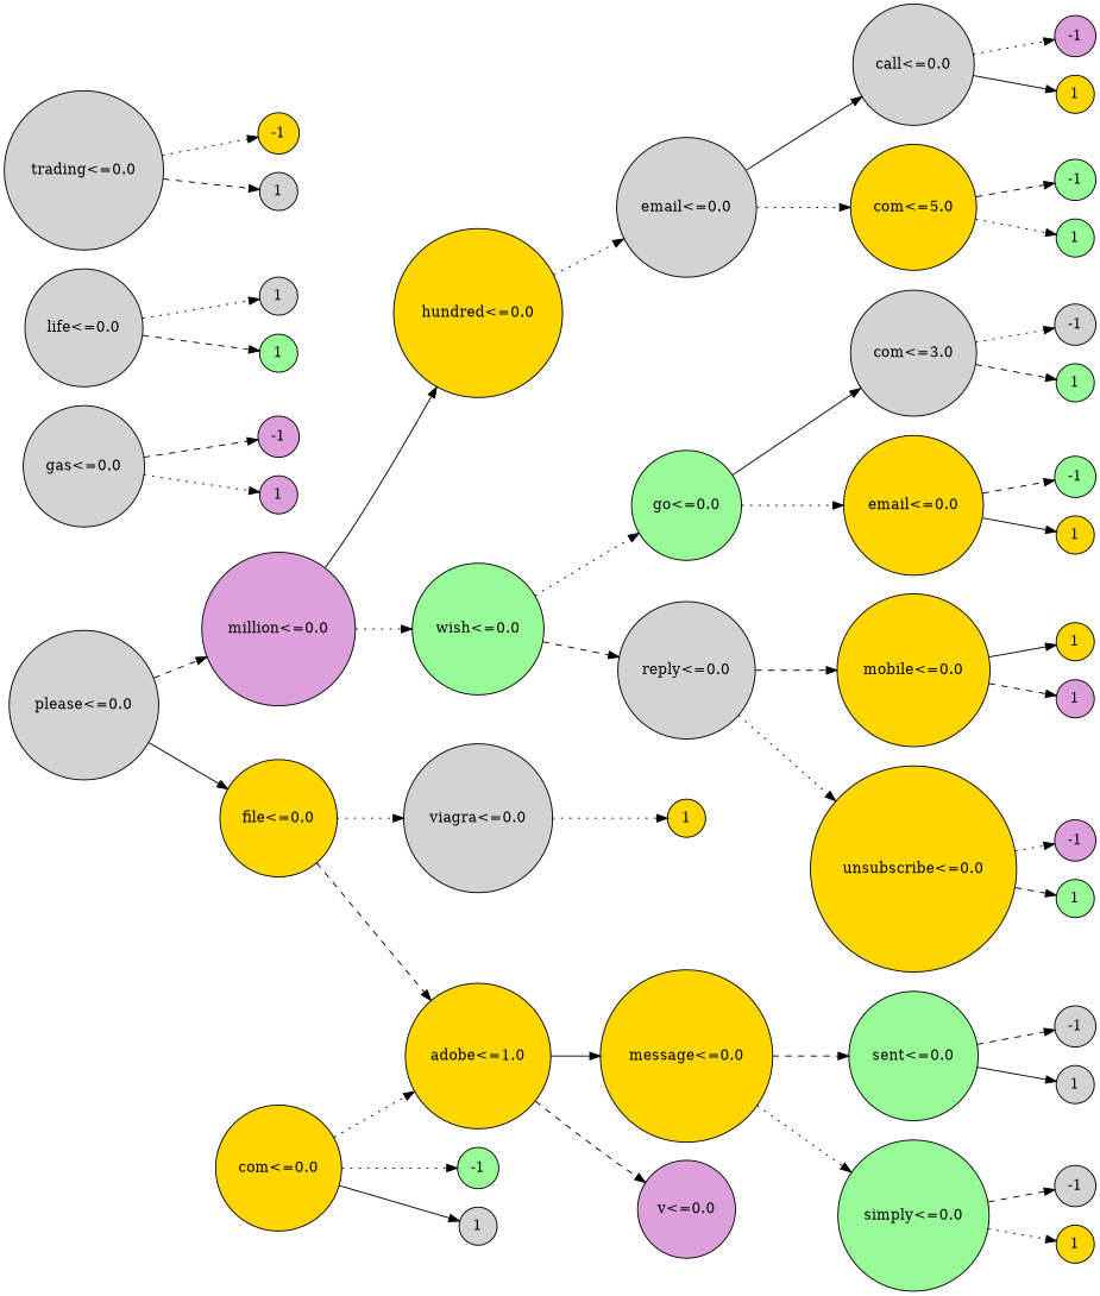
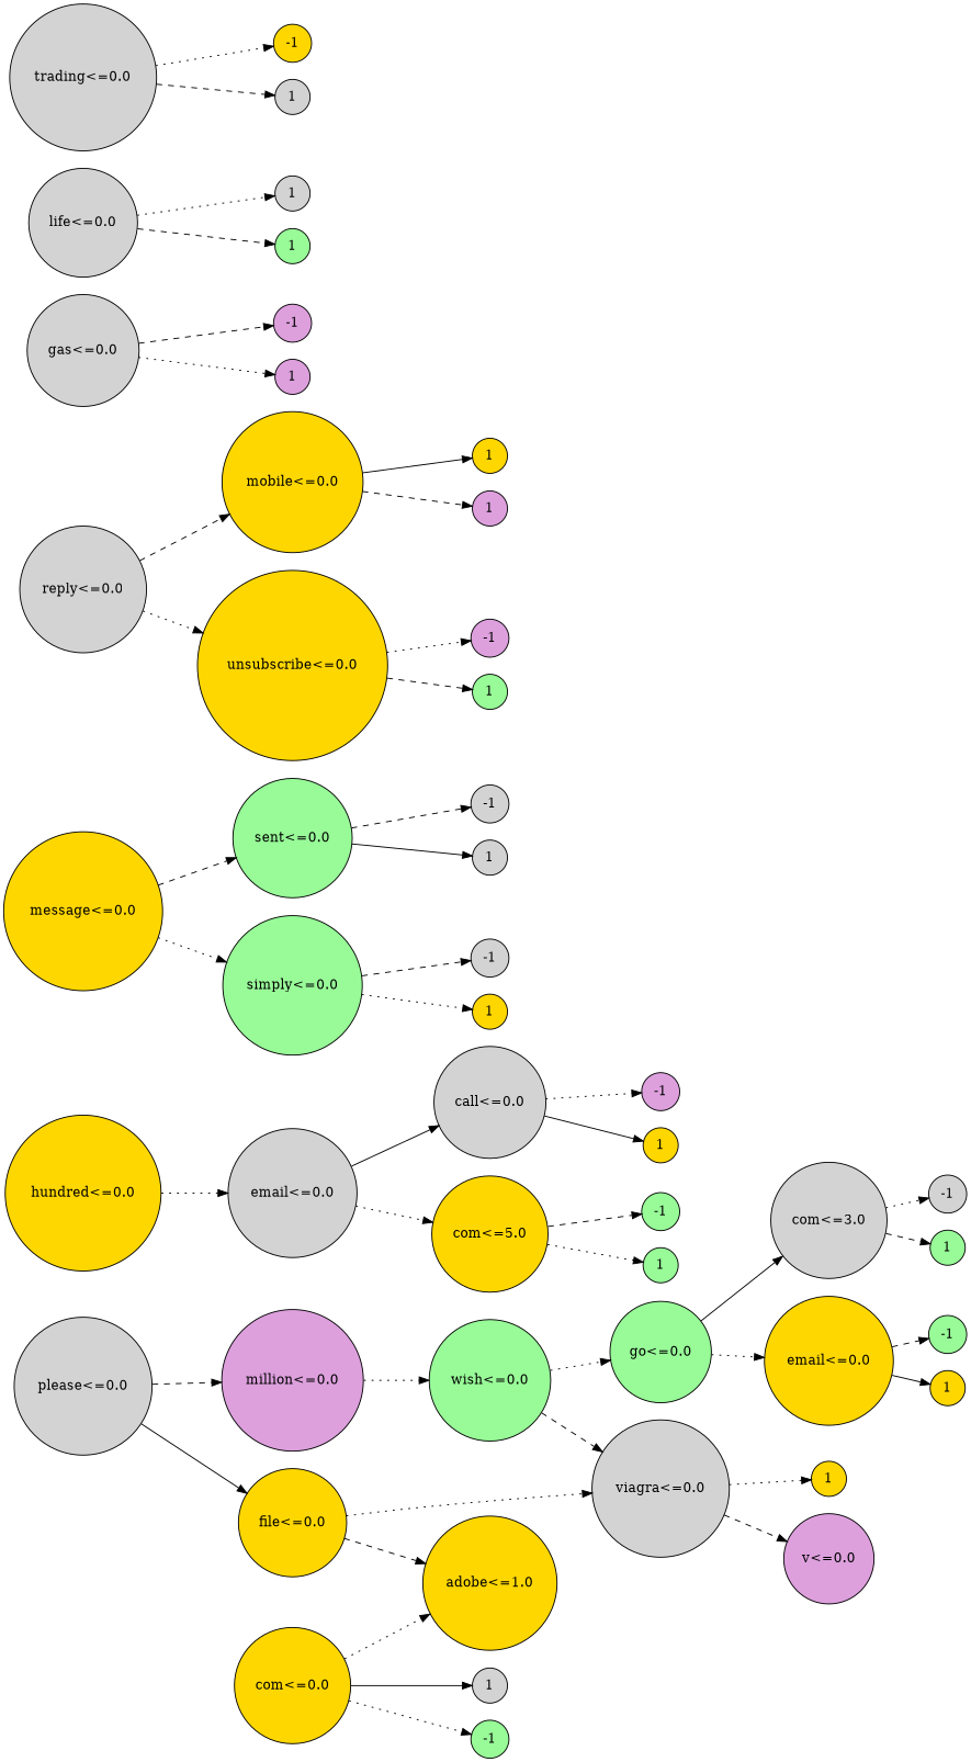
  digraph {
    rankdir=LR
    node [fillcolor=lightgrey shape=circle style=filled]
    edge [style=dotted]
    n1 [label="please<=0.0"]
    n2 [fillcolor=gold label="file<=0.0"]
    n3 [fillcolor=plum label="million<=0.0"]
    n4 [fillcolor=gold label="adobe<=1.0"]
    n5 [label="viagra<=0.0"]
    n6 [fillcolor=gold label="hundred<=0.0"]
    n7 [fillcolor=palegreen label="wish<=0.0"]
    n8 [fillcolor=gold label="message<=0.0"]
    n9 [fillcolor=gold label=1]
    n10 [fillcolor=plum label="v<=0.0"]
    n11 [label="email<=0.0"]
    n12 [fillcolor=palegreen label="go<=0.0"]
    n13 [label="reply<=0.0"]
    n14 [fillcolor=gold label="com<=0.0"]
    n15 [fillcolor=palegreen label=-1]
    n16 [label=1]
    n17 [fillcolor=palegreen label="sent<=0.0"]
    n18 [fillcolor=palegreen label="simply<=0.0"]
    n19 [label="call<=0.0"]
    n20 [fillcolor=gold label="com<=5.0"]
    n21 [label="gas<=0.0"]
    n22 [fillcolor=plum label=-1]
    n23 [fillcolor=plum label=1]
    n24 [label="com<=3.0"]
    n25 [fillcolor=gold label="email<=0.0"]
    n26 [fillcolor=gold label="mobile<=0.0"]
    n27 [fillcolor=gold label="unsubscribe<=0.0"]
    n28 [label=-1]
    n29 [label=1]
    n30 [label=-1]
    n31 [fillcolor=gold label=1]
    n32 [label="life<=0.0"]
    n33 [label=1]
    n34 [fillcolor=palegreen label=1]
    n35 [label="trading<=0.0"]
    n36 [fillcolor=gold label=-1]
    n37 [label=1]
    n38 [fillcolor=plum label=-1]
    n39 [fillcolor=gold label=1]
    n40 [fillcolor=palegreen label=-1]
    n41 [fillcolor=palegreen label=1]
    n42 [label=-1]
    n43 [fillcolor=palegreen label=1]
    n44 [fillcolor=palegreen label=-1]
    n45 [fillcolor=gold label=1]
    n46 [fillcolor=gold label=1]
    n47 [fillcolor=plum label=1]
    n48 [fillcolor=plum label=-1]
    n49 [fillcolor=palegreen label=1]
    n1 -> n2 [style=solid]
    n1 -> n3 [style=dashed]
    n2 -> n4 [style=dashed]
    n2 -> n5
-   n3 -> n6 [style=solid]
    n3 -> n7
-   n4 -> n8 [style=solid]
    n5 -> n9
-   n4 -> n10 [style=dashed]
+   n5 -> n10 [style=dashed]
    n6 -> n11
    n7 -> n12
-   n7 -> n13 [style=dashed]
+   n7 -> n5 [style=dashed]
    n8 -> n17 [style=dashed]
    n8 -> n18
    n11 -> n19 [style=solid]
    n11 -> n20
    n12 -> n24 [style=solid]
    n12 -> n25
    n13 -> n26 [style=dashed]
    n13 -> n27
    n14 -> n4
    n14 -> n15
    n14 -> n16 [style=solid]
    n17 -> n28 [style=dashed]
    n17 -> n29 [style=solid]
    n18 -> n30 [style=dashed]
    n18 -> n31
    n19 -> n38
    n19 -> n39 [style=solid]
    n20 -> n40 [style=dashed]
    n20 -> n41
    n21 -> n22 [style=dashed]
    n21 -> n23
    n24 -> n42
    n24 -> n43 [style=dashed]
    n25 -> n44 [style=dashed]
    n25 -> n45 [style=solid]
    n26 -> n46 [style=solid]
    n26 -> n47 [style=dashed]
    n27 -> n48
    n27 -> n49 [style=dashed]
    n32 -> n33
    n32 -> n34 [style=dashed]
    n35 -> n36
    n35 -> n37 [style=dashed]
  }
